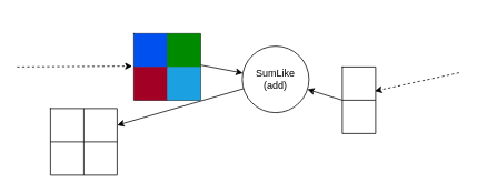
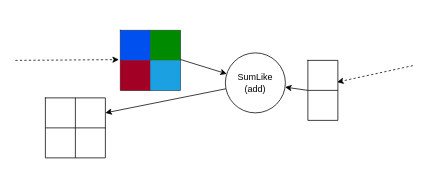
  <mxCell id="0" />
  <mxCell id="1" parent="0" />
  <mxCell id="2" style="edgeStyle=none;rounded=0;orthogonalLoop=1;jettySize=auto;html=1;entryX=-0.025;entryY=-0.025;entryDx=0;entryDy=0;entryPerimeter=0;dashed=1;" parent="1" target="20" edge="1"><mxGeometry relative="1" as="geometry"><mxPoint x="20" y="80" as="sourcePoint" /><mxPoint x="170" y="50" as="targetPoint" /></mxGeometry></mxCell>
  <mxCell id="3" style="edgeStyle=none;rounded=0;orthogonalLoop=1;jettySize=auto;html=1;exitX=0.5;exitY=1;exitDx=0;exitDy=0;" parent="1" edge="1"><mxGeometry relative="1" as="geometry"><mxPoint x="160" y="20" as="sourcePoint" /><mxPoint x="160" y="20" as="targetPoint" /></mxGeometry></mxCell>
  <mxCell id="4" style="edgeStyle=none;rounded=0;orthogonalLoop=1;jettySize=auto;html=1;dashed=1;entryX=0.975;entryY=0.725;entryDx=0;entryDy=0;entryPerimeter=0;" parent="1" target="24" edge="1"><mxGeometry relative="1" as="geometry"><mxPoint x="450" y="144" as="targetPoint" /><mxPoint x="550" y="87" as="sourcePoint" /></mxGeometry></mxCell>
  <mxCell id="5" style="edgeStyle=none;rounded=0;orthogonalLoop=1;jettySize=auto;html=1;entryX=1;entryY=0.5;entryDx=0;entryDy=0;" parent="1" source="6" target="10" edge="1"><mxGeometry relative="1" as="geometry"><mxPoint x="200" y="160" as="targetPoint" /></mxGeometry></mxCell>
- <mxCell id="6" value="SumLike&lt;br&gt;(add)" style="ellipse;whiteSpace=wrap;html=1;aspect=fixed;fillColor=none;gradientColor=none;" parent="1" vertex="1"><mxGeometry x="290" y="55" width="80" height="80" as="geometry" /></mxCell>
+ <mxCell id="6" value="SumLike&lt;br&gt;(add)" style="ellipse;whiteSpace=wrap;html=1;aspect=fixed;fillColor=none;gradientColor=none;" parent="1" vertex="1"><mxGeometry x="300" y="70" width="80" height="80" as="geometry" /></mxCell>
  <mxCell id="7" style="edgeStyle=none;rounded=0;orthogonalLoop=1;jettySize=auto;html=1;exitX=0.888;exitY=-0.1;exitDx=0;exitDy=0;exitPerimeter=0;" parent="1" source="20" target="6" edge="1"><mxGeometry relative="1" as="geometry"><mxPoint x="206.667" y="80" as="sourcePoint" /></mxGeometry></mxCell>
  <mxCell id="8" style="edgeStyle=none;rounded=0;orthogonalLoop=1;jettySize=auto;html=1;exitX=0;exitY=0;exitDx=0;exitDy=0;exitPerimeter=0;" parent="1" source="26" target="6" edge="1"><mxGeometry relative="1" as="geometry"><mxPoint x="370" y="143.636" as="sourcePoint" /></mxGeometry></mxCell>
  <mxCell id="9" value="" style="shape=table;html=1;whiteSpace=wrap;startSize=0;container=1;collapsible=0;childLayout=tableLayout;" parent="1" vertex="1"><mxGeometry x="60" y="130" width="80" height="80" as="geometry" /></mxCell>
  <mxCell id="10" value="" style="shape=partialRectangle;html=1;whiteSpace=wrap;collapsible=0;dropTarget=0;pointerEvents=0;fillColor=none;top=0;left=0;bottom=0;right=0;points=[[0,0.5],[1,0.5]];portConstraint=eastwest;" parent="9" vertex="1"><mxGeometry width="80" height="40" as="geometry" /></mxCell>
  <mxCell id="11" value="" style="shape=partialRectangle;html=1;whiteSpace=wrap;connectable=0;overflow=hidden;fillColor=none;top=0;left=0;bottom=0;right=0;" parent="10" vertex="1"><mxGeometry width="40" height="40" as="geometry" /></mxCell>
  <mxCell id="12" value="" style="shape=partialRectangle;html=1;whiteSpace=wrap;connectable=0;overflow=hidden;fillColor=none;top=0;left=0;bottom=0;right=0;" parent="10" vertex="1"><mxGeometry x="40" width="40" height="40" as="geometry" /></mxCell>
  <mxCell id="13" value="" style="shape=partialRectangle;html=1;whiteSpace=wrap;collapsible=0;dropTarget=0;pointerEvents=0;fillColor=none;top=0;left=0;bottom=0;right=0;points=[[0,0.5],[1,0.5]];portConstraint=eastwest;" parent="9" vertex="1"><mxGeometry y="40" width="80" height="40" as="geometry" /></mxCell>
  <mxCell id="14" value="" style="shape=partialRectangle;html=1;whiteSpace=wrap;connectable=0;overflow=hidden;fillColor=none;top=0;left=0;bottom=0;right=0;" parent="13" vertex="1"><mxGeometry width="40" height="40" as="geometry" /></mxCell>
  <mxCell id="15" value="" style="shape=partialRectangle;html=1;whiteSpace=wrap;connectable=0;overflow=hidden;fillColor=none;top=0;left=0;bottom=0;right=0;" parent="13" vertex="1"><mxGeometry x="40" width="40" height="40" as="geometry" /></mxCell>
  <mxCell id="16" value="" style="shape=table;html=1;whiteSpace=wrap;startSize=0;container=1;collapsible=0;childLayout=tableLayout;" parent="1" vertex="1"><mxGeometry x="160" y="40" width="80" height="80" as="geometry" /></mxCell>
  <mxCell id="17" value="" style="shape=partialRectangle;html=1;whiteSpace=wrap;collapsible=0;dropTarget=0;pointerEvents=0;fillColor=none;top=0;left=0;bottom=0;right=0;points=[[0,0.5],[1,0.5]];portConstraint=eastwest;" parent="16" vertex="1"><mxGeometry width="80" height="40" as="geometry" /></mxCell>
  <mxCell id="18" value="" style="shape=partialRectangle;html=1;whiteSpace=wrap;connectable=0;overflow=hidden;fillColor=#0050ef;top=0;left=0;bottom=0;right=0;strokeColor=#001DBC;fontColor=#ffffff;" parent="17" vertex="1"><mxGeometry width="40" height="40" as="geometry" /></mxCell>
  <mxCell id="19" value="" style="shape=partialRectangle;html=1;whiteSpace=wrap;connectable=0;overflow=hidden;fillColor=#008a00;top=0;left=0;bottom=0;right=0;strokeColor=#005700;fontColor=#ffffff;" parent="17" vertex="1"><mxGeometry x="40" width="40" height="40" as="geometry" /></mxCell>
  <mxCell id="20" value="" style="shape=partialRectangle;html=1;whiteSpace=wrap;collapsible=0;dropTarget=0;pointerEvents=0;fillColor=none;top=0;left=0;bottom=0;right=0;points=[[0,0.5],[1,0.5]];portConstraint=eastwest;" parent="16" vertex="1"><mxGeometry y="40" width="80" height="40" as="geometry" /></mxCell>
  <mxCell id="21" value="" style="shape=partialRectangle;html=1;whiteSpace=wrap;connectable=0;overflow=hidden;fillColor=#a20025;top=0;left=0;bottom=0;right=0;strokeColor=#6F0000;fontColor=#ffffff;" parent="20" vertex="1"><mxGeometry width="40" height="40" as="geometry" /></mxCell>
  <mxCell id="22" value="" style="shape=partialRectangle;html=1;whiteSpace=wrap;connectable=0;overflow=hidden;fillColor=#1ba1e2;top=0;left=0;bottom=0;right=0;strokeColor=#006EAF;fontColor=#ffffff;" parent="20" vertex="1"><mxGeometry x="40" width="40" height="40" as="geometry" /></mxCell>
  <mxCell id="23" value="" style="shape=table;html=1;whiteSpace=wrap;startSize=0;container=1;collapsible=0;childLayout=tableLayout;" parent="1" vertex="1"><mxGeometry x="410" y="80" width="40" height="80" as="geometry" /></mxCell>
  <mxCell id="24" value="" style="shape=partialRectangle;html=1;whiteSpace=wrap;collapsible=0;dropTarget=0;pointerEvents=0;fillColor=none;top=0;left=0;bottom=0;right=0;points=[[0,0.5],[1,0.5]];portConstraint=eastwest;" parent="23" vertex="1"><mxGeometry width="40" height="40" as="geometry" /></mxCell>
  <mxCell id="25" value="" style="shape=partialRectangle;html=1;whiteSpace=wrap;connectable=0;overflow=hidden;top=0;left=0;bottom=0;right=0;fillColor=none;" parent="24" vertex="1"><mxGeometry width="40" height="40" as="geometry" /></mxCell>
  <mxCell id="26" value="" style="shape=partialRectangle;html=1;whiteSpace=wrap;collapsible=0;dropTarget=0;pointerEvents=0;fillColor=none;top=0;left=0;bottom=0;right=0;points=[[0,0.5],[1,0.5]];portConstraint=eastwest;" parent="23" vertex="1"><mxGeometry y="40" width="40" height="40" as="geometry" /></mxCell>
  <mxCell id="27" value="" style="shape=partialRectangle;html=1;whiteSpace=wrap;connectable=0;overflow=hidden;top=0;left=0;bottom=0;right=0;fillColor=none;" parent="26" vertex="1"><mxGeometry width="40" height="40" as="geometry" /></mxCell>
